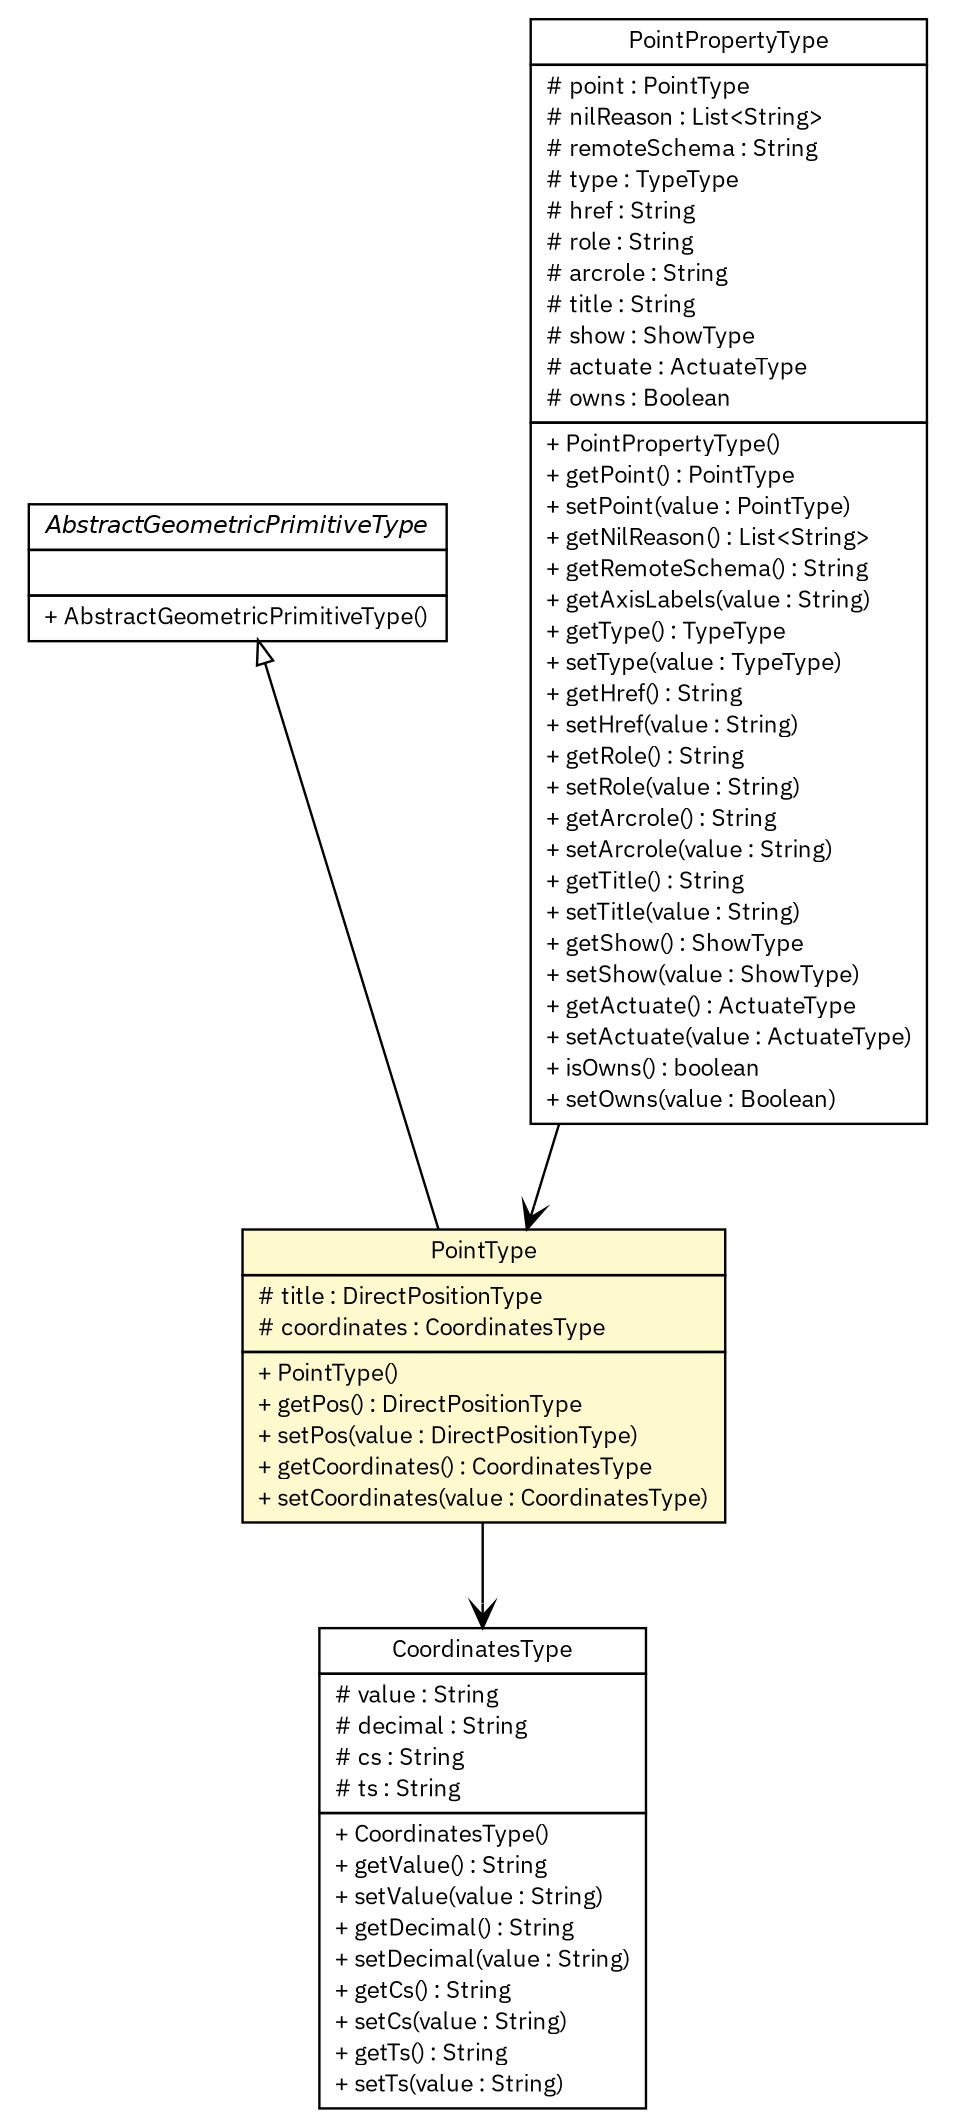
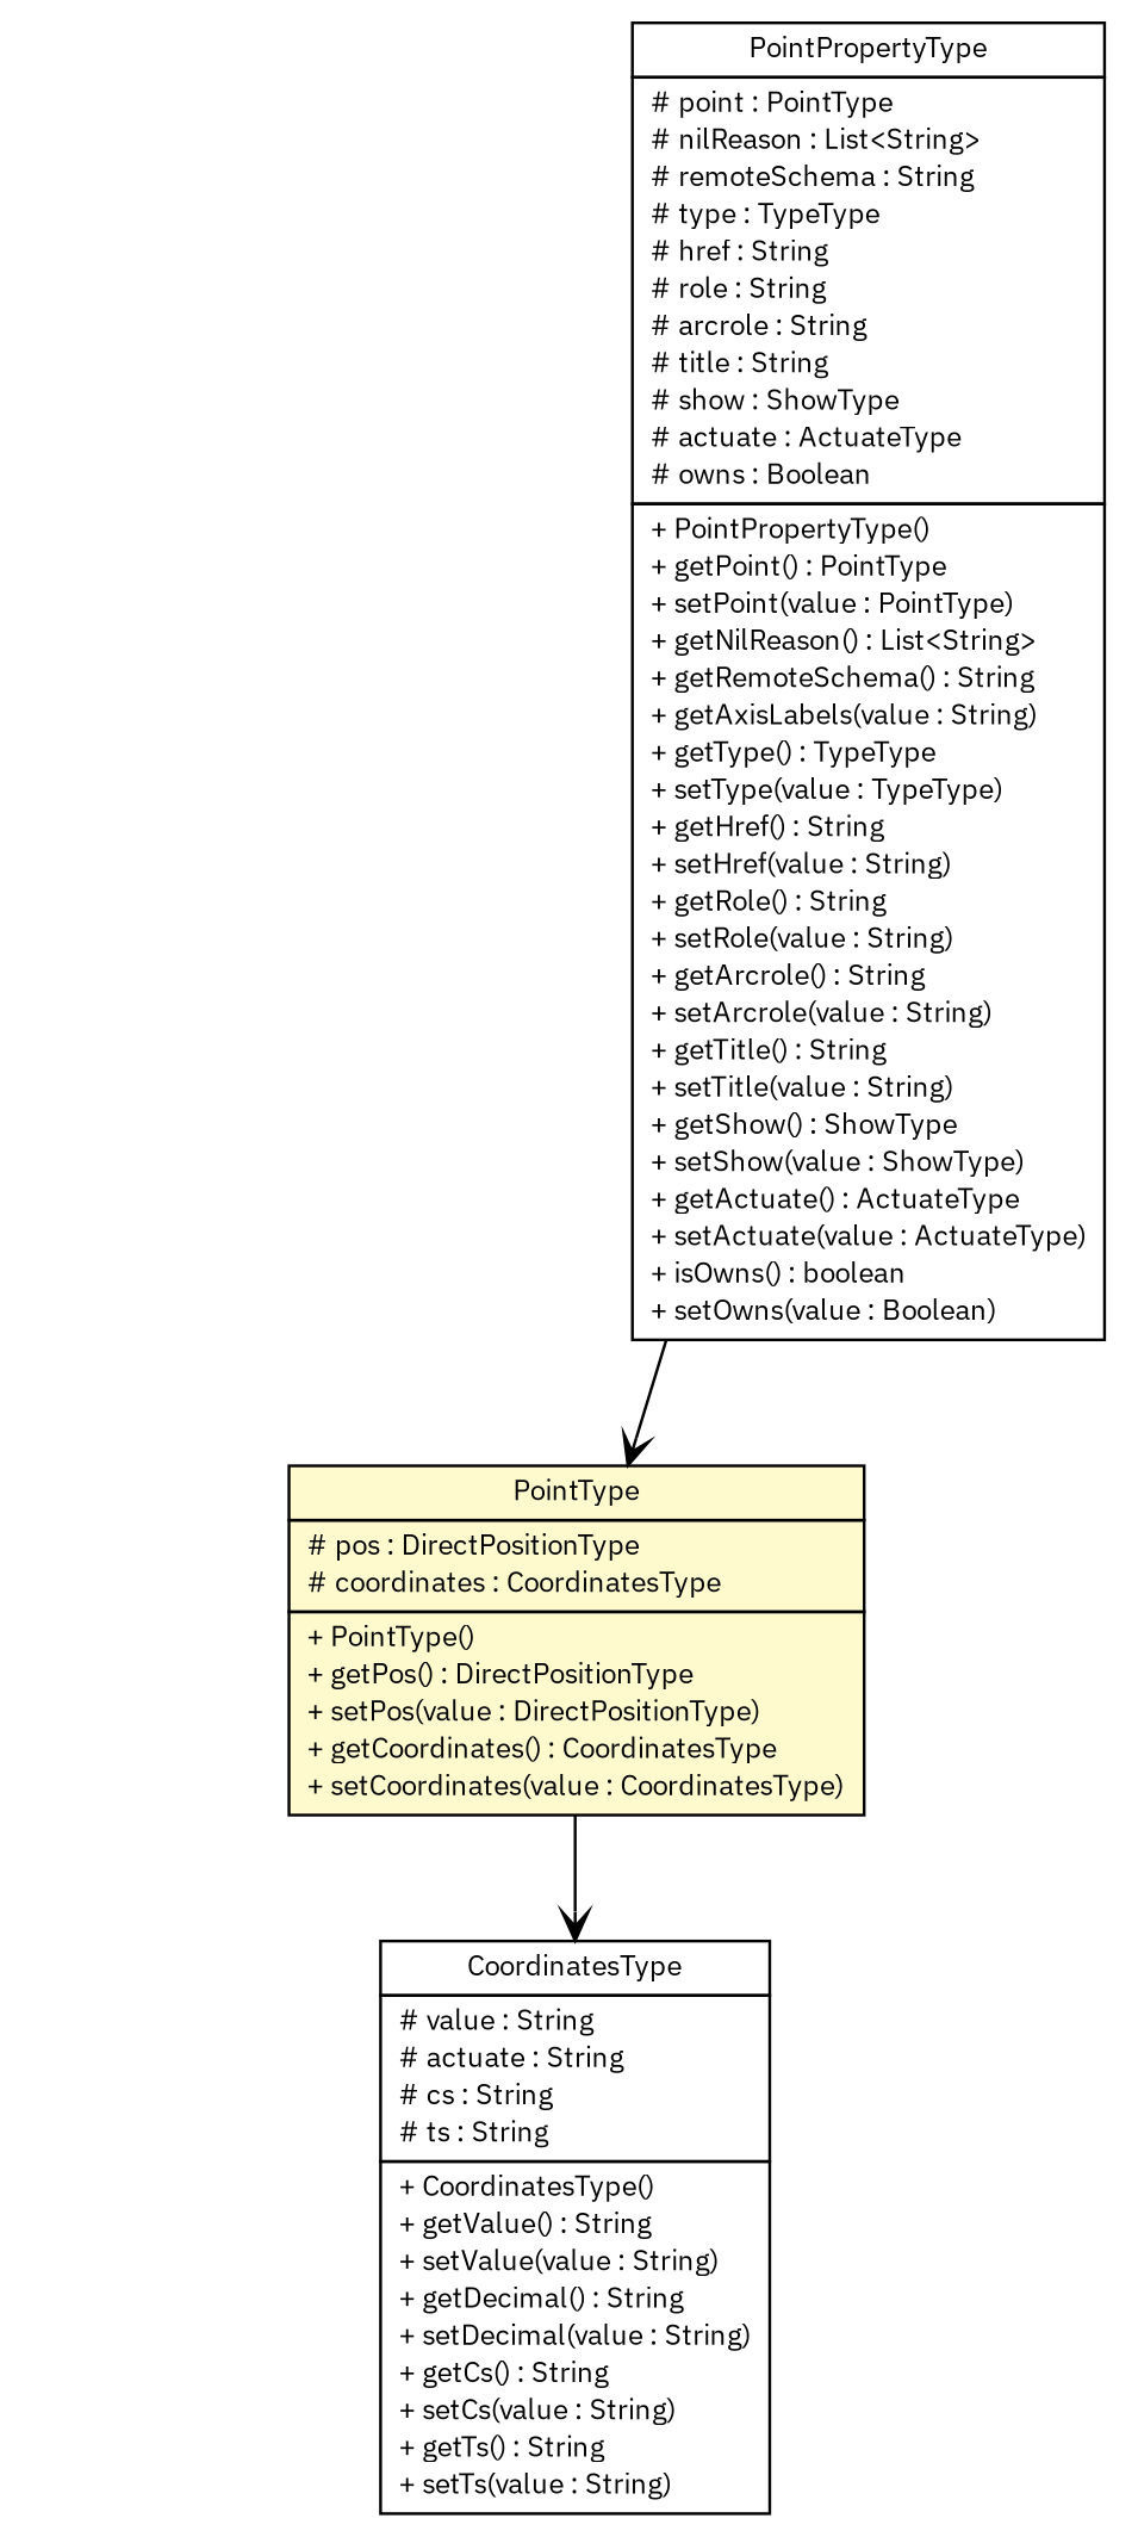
  digraph {
    fontname="IBM Plex Sans"
    nodesep=0.25
    ranksep=0.5
    node [fontcolor=black fontname="IBM Plex Sans" fontsize=10.0 shape=plaintext]
    edge [fontname="IBM Plex Sans" fontsize=10.0 headport=p labelfontname=Helvetica labelfontsize=10 tailport=p arrowhead=open color=black fontcolor=black]
-   n1 [label=<<table title="nl.b3p.topnl.top250nl.AbstractGeometricPrimitiveType" border="0" cellborder="1" cellspacing="0" cellpadding="2" port="p" href="./AbstractGeometricPrimitiveType.html"> 		<tr><td><table border="0" cellspacing="0" cellpadding="1"> <tr><td align="center" balign="center"><font face="Helvetica-Oblique"> AbstractGeometricPrimitiveType </font></td></tr> 		</table></td></tr> 		<tr><td><table border="0" cellspacing="0" cellpadding="1"> <tr><td align="left" balign="left">  </td></tr> 		</table></td></tr> 		<tr><td><table border="0" cellspacing="0" cellpadding="1"> <tr><td align="left" balign="left"> + AbstractGeometricPrimitiveType() </td></tr> 		</table></td></tr> 		</table>>]
-   n2 [label=<<table title="nl.b3p.topnl.top250nl.PointType" border="0" cellborder="1" cellspacing="0" cellpadding="2" port="p" bgcolor="lemonChiffon" href="./PointType.html"> 		<tr><td><table border="0" cellspacing="0" cellpadding="1"> <tr><td align="center" balign="center"> PointType </td></tr> 		</table></td></tr> 		<tr><td><table border="0" cellspacing="0" cellpadding="1"> <tr><td align="left" balign="left"> # title : DirectPositionType </td></tr> <tr><td align="left" balign="left"> # coordinates : CoordinatesType </td></tr> 		</table></td></tr> 		<tr><td><table border="0" cellspacing="0" cellpadding="1"> <tr><td align="left" balign="left"> + PointType() </td></tr> <tr><td align="left" balign="left"> + getPos() : DirectPositionType </td></tr> <tr><td align="left" balign="left"> + setPos(value : DirectPositionType) </td></tr> <tr><td align="left" balign="left"> + getCoordinates() : CoordinatesType </td></tr> <tr><td align="left" balign="left"> + setCoordinates(value : CoordinatesType) </td></tr> 		</table></td></tr> 		</table>>]
-   n3 [label=<<table title="nl.b3p.topnl.top250nl.CoordinatesType" border="0" cellborder="1" cellspacing="0" cellpadding="2" port="p" href="./CoordinatesType.html"> 		<tr><td><table border="0" cellspacing="0" cellpadding="1"> <tr><td align="center" balign="center"> CoordinatesType </td></tr> 		</table></td></tr> 		<tr><td><table border="0" cellspacing="0" cellpadding="1"> <tr><td align="left" balign="left"> # value : String </td></tr> <tr><td align="left" balign="left"> # decimal : String </td></tr> <tr><td align="left" balign="left"> # cs : String </td></tr> <tr><td align="left" balign="left"> # ts : String </td></tr> 		</table></td></tr> 		<tr><td><table border="0" cellspacing="0" cellpadding="1"> <tr><td align="left" balign="left"> + CoordinatesType() </td></tr> <tr><td align="left" balign="left"> + getValue() : String </td></tr> <tr><td align="left" balign="left"> + setValue(value : String) </td></tr> <tr><td align="left" balign="left"> + getDecimal() : String </td></tr> <tr><td align="left" balign="left"> + setDecimal(value : String) </td></tr> <tr><td align="left" balign="left"> + getCs() : String </td></tr> <tr><td align="left" balign="left"> + setCs(value : String) </td></tr> <tr><td align="left" balign="left"> + getTs() : String </td></tr> <tr><td align="left" balign="left"> + setTs(value : String) </td></tr> 		</table></td></tr> 		</table>>]
+   n2 [label=<<table title="nl.b3p.topnl.top250nl.PointType" border="0" cellborder="1" cellspacing="0" cellpadding="2" port="p" bgcolor="lemonChiffon" href="./PointType.html"> 		<tr><td><table border="0" cellspacing="0" cellpadding="1"> <tr><td align="center" balign="center"> PointType </td></tr> 		</table></td></tr> 		<tr><td><table border="0" cellspacing="0" cellpadding="1"> <tr><td align="left" balign="left"> # pos : DirectPositionType </td></tr> <tr><td align="left" balign="left"> # coordinates : CoordinatesType </td></tr> 		</table></td></tr> 		<tr><td><table border="0" cellspacing="0" cellpadding="1"> <tr><td align="left" balign="left"> + PointType() </td></tr> <tr><td align="left" balign="left"> + getPos() : DirectPositionType </td></tr> <tr><td align="left" balign="left"> + setPos(value : DirectPositionType) </td></tr> <tr><td align="left" balign="left"> + getCoordinates() : CoordinatesType </td></tr> <tr><td align="left" balign="left"> + setCoordinates(value : CoordinatesType) </td></tr> 		</table></td></tr> 		</table>>]
+   n3 [label=<<table title="nl.b3p.topnl.top250nl.CoordinatesType" border="0" cellborder="1" cellspacing="0" cellpadding="2" port="p" href="./CoordinatesType.html"> 		<tr><td><table border="0" cellspacing="0" cellpadding="1"> <tr><td align="center" balign="center"> CoordinatesType </td></tr> 		</table></td></tr> 		<tr><td><table border="0" cellspacing="0" cellpadding="1"> <tr><td align="left" balign="left"> # value : String </td></tr> <tr><td align="left" balign="left"> # actuate : String </td></tr> <tr><td align="left" balign="left"> # cs : String </td></tr> <tr><td align="left" balign="left"> # ts : String </td></tr> 		</table></td></tr> 		<tr><td><table border="0" cellspacing="0" cellpadding="1"> <tr><td align="left" balign="left"> + CoordinatesType() </td></tr> <tr><td align="left" balign="left"> + getValue() : String </td></tr> <tr><td align="left" balign="left"> + setValue(value : String) </td></tr> <tr><td align="left" balign="left"> + getDecimal() : String </td></tr> <tr><td align="left" balign="left"> + setDecimal(value : String) </td></tr> <tr><td align="left" balign="left"> + getCs() : String </td></tr> <tr><td align="left" balign="left"> + setCs(value : String) </td></tr> <tr><td align="left" balign="left"> + getTs() : String </td></tr> <tr><td align="left" balign="left"> + setTs(value : String) </td></tr> 		</table></td></tr> 		</table>>]
    n4 [label=<<table title="nl.b3p.topnl.top250nl.PointPropertyType" border="0" cellborder="1" cellspacing="0" cellpadding="2" port="p" href="./PointPropertyType.html"> 		<tr><td><table border="0" cellspacing="0" cellpadding="1"> <tr><td align="center" balign="center"> PointPropertyType </td></tr> 		</table></td></tr> 		<tr><td><table border="0" cellspacing="0" cellpadding="1"> <tr><td align="left" balign="left"> # point : PointType </td></tr> <tr><td align="left" balign="left"> # nilReason : List&lt;String&gt; </td></tr> <tr><td align="left" balign="left"> # remoteSchema : String </td></tr> <tr><td align="left" balign="left"> # type : TypeType </td></tr> <tr><td align="left" balign="left"> # href : String </td></tr> <tr><td align="left" balign="left"> # role : String </td></tr> <tr><td align="left" balign="left"> # arcrole : String </td></tr> <tr><td align="left" balign="left"> # title : String </td></tr> <tr><td align="left" balign="left"> # show : ShowType </td></tr> <tr><td align="left" balign="left"> # actuate : ActuateType </td></tr> <tr><td align="left" balign="left"> # owns : Boolean </td></tr> 		</table></td></tr> 		<tr><td><table border="0" cellspacing="0" cellpadding="1"> <tr><td align="left" balign="left"> + PointPropertyType() </td></tr> <tr><td align="left" balign="left"> + getPoint() : PointType </td></tr> <tr><td align="left" balign="left"> + setPoint(value : PointType) </td></tr> <tr><td align="left" balign="left"> + getNilReason() : List&lt;String&gt; </td></tr> <tr><td align="left" balign="left"> + getRemoteSchema() : String </td></tr> <tr><td align="left" balign="left"> + getAxisLabels(value : String) </td></tr> <tr><td align="left" balign="left"> + getType() : TypeType </td></tr> <tr><td align="left" balign="left"> + setType(value : TypeType) </td></tr> <tr><td align="left" balign="left"> + getHref() : String </td></tr> <tr><td align="left" balign="left"> + setHref(value : String) </td></tr> <tr><td align="left" balign="left"> + getRole() : String </td></tr> <tr><td align="left" balign="left"> + setRole(value : String) </td></tr> <tr><td align="left" balign="left"> + getArcrole() : String </td></tr> <tr><td align="left" balign="left"> + setArcrole(value : String) </td></tr> <tr><td align="left" balign="left"> + getTitle() : String </td></tr> <tr><td align="left" balign="left"> + setTitle(value : String) </td></tr> <tr><td align="left" balign="left"> + getShow() : ShowType </td></tr> <tr><td align="left" balign="left"> + setShow(value : ShowType) </td></tr> <tr><td align="left" balign="left"> + getActuate() : ActuateType </td></tr> <tr><td align="left" balign="left"> + setActuate(value : ActuateType) </td></tr> <tr><td align="left" balign="left"> + isOwns() : boolean </td></tr> <tr><td align="left" balign="left"> + setOwns(value : Boolean) </td></tr> 		</table></td></tr> 		</table>>]
-   n1 -> n2 [arrowtail=empty dir=back fontsize=10 arrowhead="" color="" fontcolor=""]
    n2 -> n3
    n4 -> n2
  }
